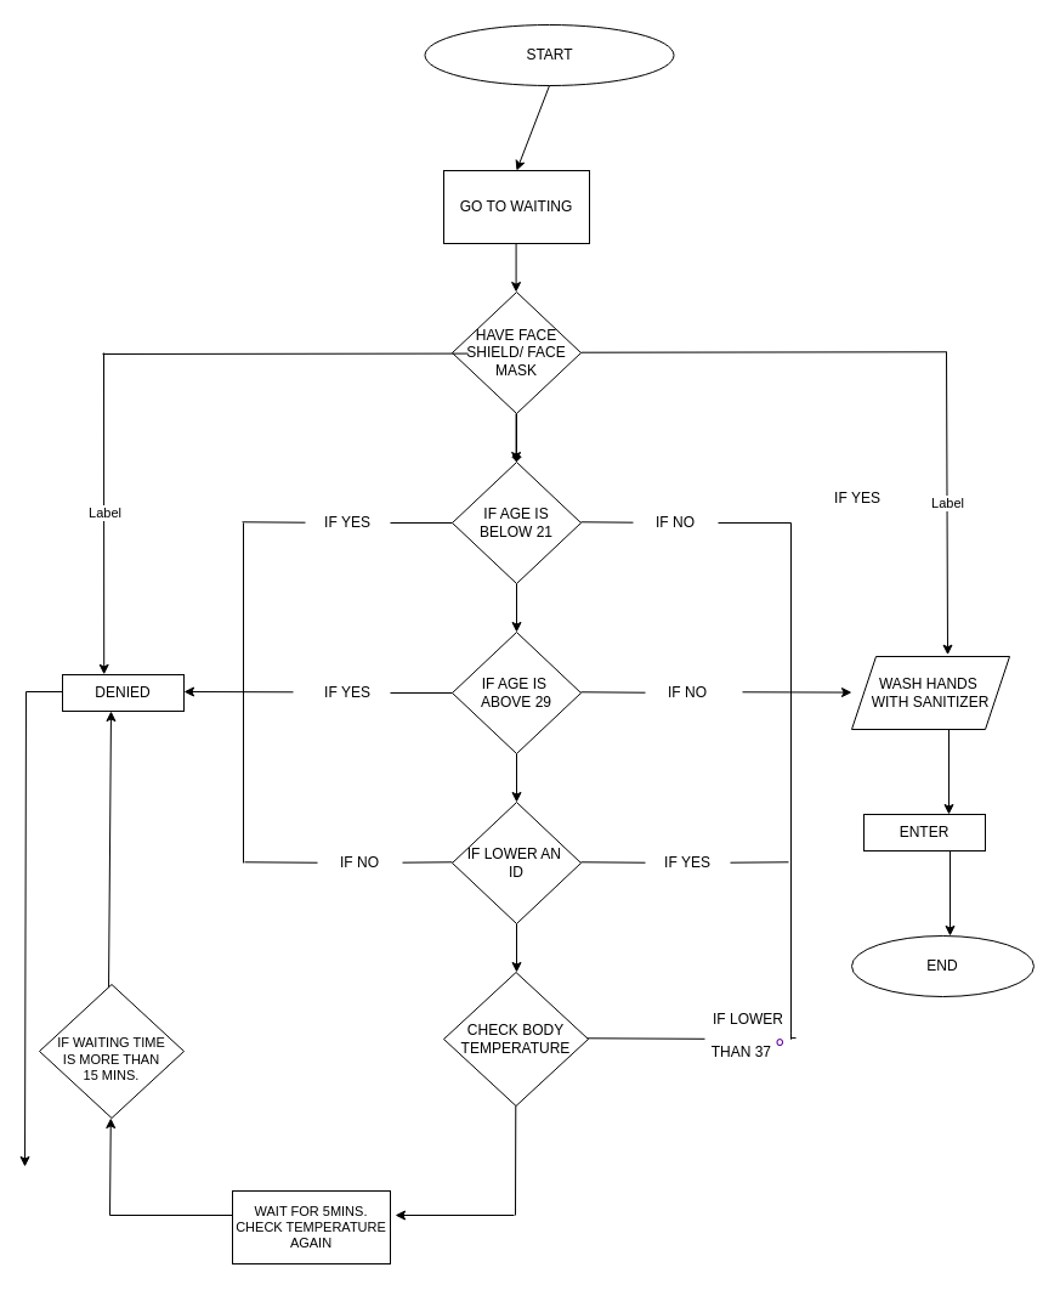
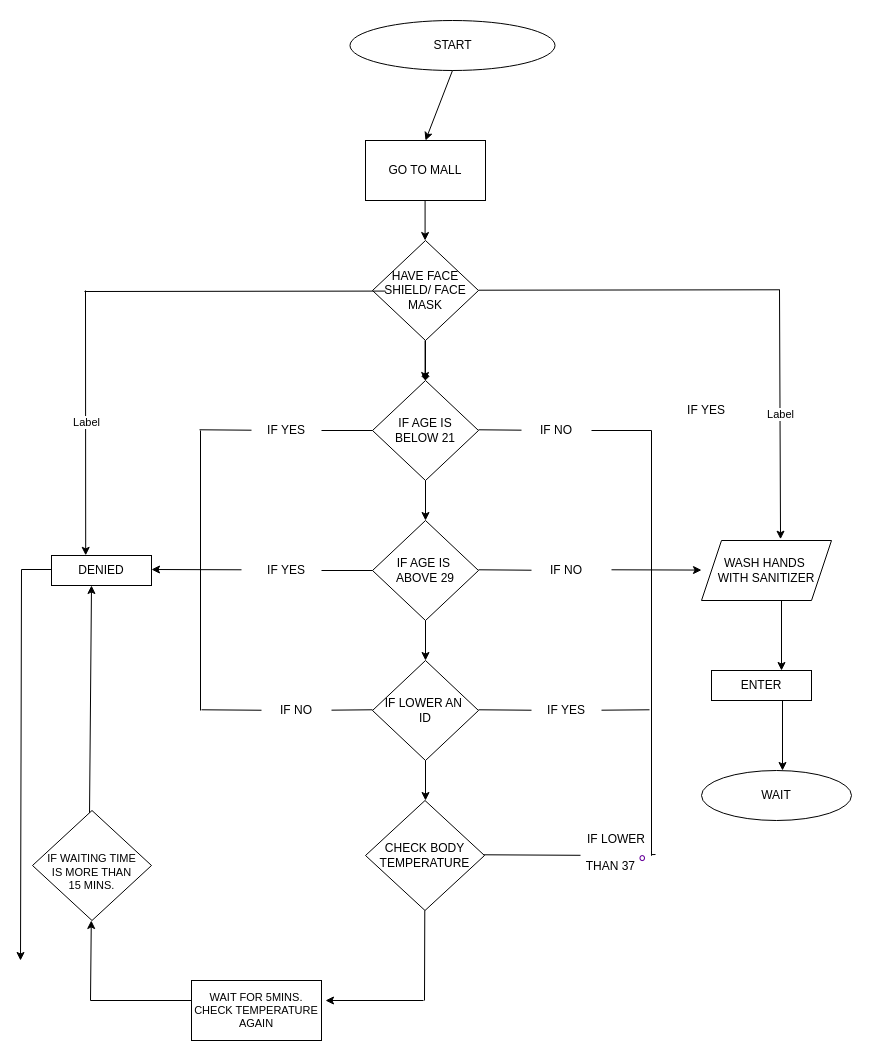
  <mxCell id="0" />
  <mxCell id="1" parent="0" />
  <mxCell id="2" value="Yes" style="rounded=0;html=1;jettySize=auto;orthogonalLoop=1;fontSize=11;endArrow=block;endFill=0;endSize=8;strokeWidth=1;shadow=0;labelBackgroundColor=none;edgeStyle=orthogonalEdgeStyle;" parent="1" edge="1"><mxGeometry y="20" relative="1" as="geometry"><mxPoint as="offset" /><mxPoint x="231" y="210" as="sourcePoint" /></mxGeometry></mxCell>
  <mxCell id="3" value="No" style="rounded=0;html=1;jettySize=auto;orthogonalLoop=1;fontSize=11;endArrow=block;endFill=0;endSize=8;strokeWidth=1;shadow=0;labelBackgroundColor=none;edgeStyle=orthogonalEdgeStyle;" parent="1" edge="1"><mxGeometry x="0.333" y="20" relative="1" as="geometry"><mxPoint as="offset" /><mxPoint x="231" y="330" as="sourcePoint" /></mxGeometry></mxCell>
  <mxCell id="4" value="START" style="ellipse;whiteSpace=wrap;html=1;" vertex="1" parent="1"><mxGeometry x="349.5" y="20" width="205" height="50" as="geometry" /></mxCell>
  <mxCell id="5" value="" style="endArrow=classic;html=1;exitX=0.5;exitY=1;exitDx=0;exitDy=0;exitPerimeter=0;" edge="1" parent="1" source="4"><mxGeometry width="50" height="50" relative="1" as="geometry"><mxPoint x="425" y="110" as="sourcePoint" /><mxPoint x="425" y="140" as="targetPoint" /></mxGeometry></mxCell>
- <mxCell id="6" value="GO TO WAITING" style="rounded=0;whiteSpace=wrap;html=1;" vertex="1" parent="1"><mxGeometry x="365" y="140" width="120" height="60" as="geometry" /></mxCell>
+ <mxCell id="6" value="GO TO MALL" style="rounded=0;whiteSpace=wrap;html=1;" vertex="1" parent="1"><mxGeometry x="365" y="140" width="120" height="60" as="geometry" /></mxCell>
  <mxCell id="7" value="" style="edgeStyle=orthogonalEdgeStyle;rounded=0;orthogonalLoop=1;jettySize=auto;html=1;endArrow=diamond;" edge="1" parent="1" source="8" target="11"><mxGeometry relative="1" as="geometry" /></mxCell>
  <mxCell id="8" value="HAVE FACE SHIELD/ FACE MASK" style="rhombus;whiteSpace=wrap;html=1;" vertex="1" parent="1"><mxGeometry x="372" y="240" width="106" height="100" as="geometry" /></mxCell>
  <mxCell id="9" value="" style="endArrow=classic;html=1;exitX=0.5;exitY=1;exitDx=0;exitDy=0;exitPerimeter=0;" edge="1" parent="1"><mxGeometry width="50" height="50" relative="1" as="geometry"><mxPoint x="424.58" y="200" as="sourcePoint" /><mxPoint x="424.58" y="240" as="targetPoint" /></mxGeometry></mxCell>
  <mxCell id="10" value="" style="endArrow=classic;html=1;exitX=0.5;exitY=1;exitDx=0;exitDy=0;exitPerimeter=0;" edge="1" parent="1"><mxGeometry width="50" height="50" relative="1" as="geometry"><mxPoint x="424.58" y="340" as="sourcePoint" /><mxPoint x="424.58" y="380" as="targetPoint" /></mxGeometry></mxCell>
  <mxCell id="11" value="IF AGE IS &lt;br&gt;BELOW 21" style="rhombus;whiteSpace=wrap;html=1;" vertex="1" parent="1"><mxGeometry x="372" y="380" width="106" height="100" as="geometry" /></mxCell>
  <mxCell id="12" value="IF AGE IS&amp;nbsp;&lt;br&gt;ABOVE 29" style="rhombus;whiteSpace=wrap;html=1;" vertex="1" parent="1"><mxGeometry x="372" y="520" width="106" height="100" as="geometry" /></mxCell>
  <mxCell id="13" value="IF LOWER AN&amp;nbsp;&lt;br&gt;ID" style="rhombus;whiteSpace=wrap;html=1;" vertex="1" parent="1"><mxGeometry x="372" y="660" width="106" height="100" as="geometry" /></mxCell>
  <mxCell id="14" value="CHECK BODY&lt;br&gt;TEMPERATURE" style="rhombus;whiteSpace=wrap;html=1;" vertex="1" parent="1"><mxGeometry x="365" y="800" width="119" height="110" as="geometry" /></mxCell>
  <mxCell id="15" value="" style="endArrow=classic;html=1;exitX=0.5;exitY=1;exitDx=0;exitDy=0;exitPerimeter=0;" edge="1" parent="1"><mxGeometry width="50" height="50" relative="1" as="geometry"><mxPoint x="425" y="480" as="sourcePoint" /><mxPoint x="425" y="520" as="targetPoint" /></mxGeometry></mxCell>
  <mxCell id="16" value="" style="endArrow=classic;html=1;exitX=0.5;exitY=1;exitDx=0;exitDy=0;exitPerimeter=0;" edge="1" parent="1"><mxGeometry width="50" height="50" relative="1" as="geometry"><mxPoint x="425" y="620" as="sourcePoint" /><mxPoint x="425" y="660" as="targetPoint" /></mxGeometry></mxCell>
  <mxCell id="17" value="" style="endArrow=classic;html=1;exitX=0.5;exitY=1;exitDx=0;exitDy=0;exitPerimeter=0;" edge="1" parent="1"><mxGeometry width="50" height="50" relative="1" as="geometry"><mxPoint x="425" y="760" as="sourcePoint" /><mxPoint x="425" y="800" as="targetPoint" /></mxGeometry></mxCell>
  <mxCell id="18" value="" style="endArrow=none;html=1;" edge="1" parent="1"><mxGeometry width="50" height="50" relative="1" as="geometry"><mxPoint x="84" y="291" as="sourcePoint" /><mxPoint x="385" y="290.58" as="targetPoint" /></mxGeometry></mxCell>
  <mxCell id="19" value="" style="endArrow=none;html=1;" edge="1" parent="1" source="26"><mxGeometry width="50" height="50" relative="1" as="geometry"><mxPoint x="478" y="429.29" as="sourcePoint" /><mxPoint x="651" y="430" as="targetPoint" /></mxGeometry></mxCell>
  <mxCell id="20" value="" style="endArrow=none;html=1;" edge="1" parent="1" source="28"><mxGeometry width="50" height="50" relative="1" as="geometry"><mxPoint x="199" y="429.29" as="sourcePoint" /><mxPoint x="372" y="430" as="targetPoint" /></mxGeometry></mxCell>
  <mxCell id="21" value="" style="endArrow=none;html=1;" edge="1" parent="1" source="30"><mxGeometry width="50" height="50" relative="1" as="geometry"><mxPoint x="201" y="568" as="sourcePoint" /><mxPoint x="372" y="570" as="targetPoint" /></mxGeometry></mxCell>
  <mxCell id="22" value="" style="endArrow=none;html=1;" edge="1" parent="1"><mxGeometry width="50" height="50" relative="1" as="geometry"><mxPoint x="651" y="430" as="sourcePoint" /><mxPoint x="651" y="431" as="targetPoint" /><Array as="points"><mxPoint x="651" y="860" /></Array></mxGeometry></mxCell>
  <mxCell id="23" value="" style="endArrow=none;html=1;" edge="1" parent="1" source="35"><mxGeometry width="50" height="50" relative="1" as="geometry"><mxPoint x="478" y="709.29" as="sourcePoint" /><mxPoint x="649" y="709.29" as="targetPoint" /></mxGeometry></mxCell>
  <mxCell id="24" value="" style="endArrow=none;html=1;sourcePerimeterSpacing=0;startSize=6;jumpSize=6;jumpStyle=none;" edge="1" parent="1" source="37"><mxGeometry width="50" height="50" relative="1" as="geometry"><mxPoint x="484" y="854.29" as="sourcePoint" /><mxPoint x="655" y="854" as="targetPoint" /></mxGeometry></mxCell>
  <mxCell id="25" value="" style="endArrow=none;html=1;" edge="1" parent="1" source="33"><mxGeometry width="50" height="50" relative="1" as="geometry"><mxPoint x="201" y="709.29" as="sourcePoint" /><mxPoint x="372" y="709.29" as="targetPoint" /></mxGeometry></mxCell>
  <mxCell id="26" value="IF NO" style="text;html=1;strokeColor=none;fillColor=none;align=center;verticalAlign=middle;whiteSpace=wrap;rounded=0;" vertex="1" parent="1"><mxGeometry x="521" y="420" width="70" height="20" as="geometry" /></mxCell>
  <mxCell id="27" value="" style="endArrow=none;html=1;" edge="1" parent="1" target="26"><mxGeometry width="50" height="50" relative="1" as="geometry"><mxPoint x="478" y="429.29" as="sourcePoint" /><mxPoint x="651" y="430" as="targetPoint" /></mxGeometry></mxCell>
  <mxCell id="28" value="IF YES" style="text;html=1;strokeColor=none;fillColor=none;align=center;verticalAlign=middle;whiteSpace=wrap;rounded=0;" vertex="1" parent="1"><mxGeometry x="251" y="420" width="70" height="20" as="geometry" /></mxCell>
  <mxCell id="29" value="" style="endArrow=none;html=1;" edge="1" parent="1" target="28"><mxGeometry width="50" height="50" relative="1" as="geometry"><mxPoint x="199" y="429.29" as="sourcePoint" /><mxPoint x="372" y="430" as="targetPoint" /></mxGeometry></mxCell>
  <mxCell id="30" value="IF YES" style="text;html=1;strokeColor=none;fillColor=none;align=center;verticalAlign=middle;whiteSpace=wrap;rounded=0;" vertex="1" parent="1"><mxGeometry x="251" y="560" width="70" height="20" as="geometry" /></mxCell>
  <mxCell id="31" value="IF NO" style="text;html=1;strokeColor=none;fillColor=none;align=center;verticalAlign=middle;whiteSpace=wrap;rounded=0;" vertex="1" parent="1"><mxGeometry x="531" y="560" width="70" height="20" as="geometry" /></mxCell>
  <mxCell id="32" value="" style="endArrow=none;html=1;" edge="1" parent="1" target="31"><mxGeometry width="50" height="50" relative="1" as="geometry"><mxPoint x="478" y="569.29" as="sourcePoint" /><mxPoint x="651" y="570" as="targetPoint" /></mxGeometry></mxCell>
  <mxCell id="33" value="IF NO" style="text;html=1;strokeColor=none;fillColor=none;align=center;verticalAlign=middle;whiteSpace=wrap;rounded=0;" vertex="1" parent="1"><mxGeometry x="261" y="700" width="70" height="20" as="geometry" /></mxCell>
  <mxCell id="34" value="" style="endArrow=none;html=1;" edge="1" parent="1" target="33"><mxGeometry width="50" height="50" relative="1" as="geometry"><mxPoint x="201" y="709.29" as="sourcePoint" /><mxPoint x="372" y="709.29" as="targetPoint" /></mxGeometry></mxCell>
  <mxCell id="35" value="IF YES" style="text;html=1;strokeColor=none;fillColor=none;align=center;verticalAlign=middle;whiteSpace=wrap;rounded=0;" vertex="1" parent="1"><mxGeometry x="531" y="700" width="70" height="20" as="geometry" /></mxCell>
  <mxCell id="36" value="" style="endArrow=none;html=1;" edge="1" parent="1" target="35"><mxGeometry width="50" height="50" relative="1" as="geometry"><mxPoint x="478" y="709.29" as="sourcePoint" /><mxPoint x="649" y="709.29" as="targetPoint" /></mxGeometry></mxCell>
  <mxCell id="37" value="IF LOWER&lt;br&gt;THAN 37&amp;nbsp;&lt;a href=&quot;https://www.degreesymbol.net/&quot; style=&quot;color: rgb(102 , 0 , 153) ; cursor: pointer ; font-family: &amp;#34;arial&amp;#34; , sans-serif ; font-size: small ; text-align: left ; background-color: rgb(255 , 255 , 255)&quot;&gt;&lt;h3 class=&quot;LC20lb DKV0Md&quot; style=&quot;font-size: 20px ; font-weight: normal ; margin: 0px 0px 3px ; padding: 4px 0px 0px ; display: inline-block ; line-height: 1.3&quot;&gt;°&lt;/h3&gt;&lt;/a&gt;" style="text;html=1;strokeColor=none;fillColor=none;align=center;verticalAlign=middle;whiteSpace=wrap;rounded=0;" vertex="1" parent="1"><mxGeometry x="581" y="845" width="70" height="20" as="geometry" /></mxCell>
  <mxCell id="38" value="" style="endArrow=none;html=1;sourcePerimeterSpacing=0;startSize=6;jumpSize=6;jumpStyle=none;" edge="1" parent="1"><mxGeometry width="50" height="50" relative="1" as="geometry"><mxPoint x="483" y="854.29" as="sourcePoint" /><mxPoint x="580" y="854.812" as="targetPoint" /></mxGeometry></mxCell>
  <mxCell id="39" value="" style="endArrow=none;html=1;" edge="1" parent="1"><mxGeometry width="50" height="50" relative="1" as="geometry"><mxPoint x="200" y="710" as="sourcePoint" /><mxPoint x="200" y="430" as="targetPoint" /></mxGeometry></mxCell>
  <mxCell id="40" value="" style="endArrow=classic;html=1;" edge="1" parent="1"><mxGeometry width="50" height="50" relative="1" as="geometry"><mxPoint x="241" y="569.29" as="sourcePoint" /><mxPoint x="151" y="569" as="targetPoint" /></mxGeometry></mxCell>
  <mxCell id="41" value="IF YES" style="text;html=1;strokeColor=none;fillColor=none;align=center;verticalAlign=middle;whiteSpace=wrap;rounded=0;" vertex="1" parent="1"><mxGeometry x="671" y="400" width="70" height="20" as="geometry" /></mxCell>
  <mxCell id="42" value="" style="endArrow=classic;html=1;" edge="1" parent="1"><mxGeometry width="50" height="50" relative="1" as="geometry"><mxPoint x="611" y="569.29" as="sourcePoint" /><mxPoint x="701" y="569.58" as="targetPoint" /></mxGeometry></mxCell>
  <mxCell id="43" value="DENIED" style="rounded=0;whiteSpace=wrap;html=1;" vertex="1" parent="1"><mxGeometry x="51" y="555" width="100" height="30" as="geometry" /></mxCell>
  <mxCell id="44" value="" style="endArrow=classic;html=1;entryX=0.342;entryY=-0.005;entryDx=0;entryDy=0;entryPerimeter=0;" edge="1" parent="1" target="43"><mxGeometry relative="1" as="geometry"><mxPoint x="85" y="290" as="sourcePoint" /><mxPoint x="71" y="440" as="targetPoint" /></mxGeometry></mxCell>
  <mxCell id="45" value="Label" style="edgeLabel;resizable=0;html=1;align=center;verticalAlign=middle;" connectable="0" vertex="1" parent="44"><mxGeometry relative="1" as="geometry" /></mxCell>
  <mxCell id="46" value="" style="endArrow=none;html=1;" edge="1" parent="1"><mxGeometry width="50" height="50" relative="1" as="geometry"><mxPoint x="478" y="289.71" as="sourcePoint" /><mxPoint x="779" y="289.29" as="targetPoint" /></mxGeometry></mxCell>
  <mxCell id="47" value="" style="endArrow=classic;html=1;entryX=0.342;entryY=-0.005;entryDx=0;entryDy=0;entryPerimeter=0;" edge="1" parent="1"><mxGeometry relative="1" as="geometry"><mxPoint x="779" y="289" as="sourcePoint" /><mxPoint x="780.04" y="538.7" as="targetPoint" /></mxGeometry></mxCell>
  <mxCell id="48" value="Label" style="edgeLabel;resizable=0;html=1;align=center;verticalAlign=middle;" connectable="0" vertex="1" parent="47"><mxGeometry relative="1" as="geometry" /></mxCell>
  <mxCell id="49" value="WASH HANDS&amp;nbsp;&lt;br&gt;WITH SANITIZER" style="shape=parallelogram;perimeter=parallelogramPerimeter;whiteSpace=wrap;html=1;fixedSize=1;fontFamily=Helvetica;fontSize=12;fontColor=#000000;align=center;strokeColor=#000000;fillColor=#ffffff;" vertex="1" parent="1"><mxGeometry x="701" y="540" width="130" height="60" as="geometry" /></mxCell>
  <mxCell id="50" value="ENTER" style="rounded=0;whiteSpace=wrap;html=1;" vertex="1" parent="1"><mxGeometry x="711" y="670" width="100" height="30" as="geometry" /></mxCell>
  <mxCell id="51" value="" style="endArrow=classic;html=1;" edge="1" parent="1"><mxGeometry width="50" height="50" relative="1" as="geometry"><mxPoint x="781" y="600" as="sourcePoint" /><mxPoint x="781" y="670" as="targetPoint" /></mxGeometry></mxCell>
  <mxCell id="52" value="" style="endArrow=classic;html=1;" edge="1" parent="1"><mxGeometry width="50" height="50" relative="1" as="geometry"><mxPoint x="782" y="700" as="sourcePoint" /><mxPoint x="782" y="770" as="targetPoint" /></mxGeometry></mxCell>
- <mxCell id="53" value="END" style="ellipse;whiteSpace=wrap;html=1;" vertex="1" parent="1"><mxGeometry x="701" y="770" width="150" height="50" as="geometry" /></mxCell>
+ <mxCell id="53" value="WAIT" style="ellipse;whiteSpace=wrap;html=1;" vertex="1" parent="1"><mxGeometry x="701" y="770" width="150" height="50" as="geometry" /></mxCell>
  <mxCell id="54" value="" style="endArrow=none;html=1;fontFamily=Helvetica;fontSize=11;fontColor=#000000;align=center;strokeColor=#000000;" edge="1" parent="1"><mxGeometry width="50" height="50" relative="1" as="geometry"><mxPoint x="21" y="569" as="sourcePoint" /><mxPoint x="51" y="569" as="targetPoint" /></mxGeometry></mxCell>
  <mxCell id="55" value="" style="endArrow=classic;html=1;" edge="1" parent="1"><mxGeometry width="50" height="50" relative="1" as="geometry"><mxPoint x="21" y="569" as="sourcePoint" /><mxPoint x="20" y="960" as="targetPoint" /></mxGeometry></mxCell>
  <mxCell id="56" value="" style="endArrow=classic;html=1;" edge="1" parent="1"><mxGeometry width="50" height="50" relative="1" as="geometry"><mxPoint x="89" y="815" as="sourcePoint" /><mxPoint x="91" y="585" as="targetPoint" /></mxGeometry></mxCell>
  <mxCell id="57" value="&lt;br style=&quot;font-size: 11px;&quot;&gt;IF WAITING TIME&lt;br style=&quot;font-size: 11px;&quot;&gt;IS MORE THAN&lt;br style=&quot;font-size: 11px;&quot;&gt;15 MINS." style="rhombus;whiteSpace=wrap;html=1;fontSize=11;fontStyle=0" vertex="1" parent="1"><mxGeometry x="32" y="810" width="119" height="110" as="geometry" /></mxCell>
  <mxCell id="58" value="" style="endArrow=classic;html=1;" edge="1" parent="1"><mxGeometry width="50" height="50" relative="1" as="geometry"><mxPoint x="90" y="1000" as="sourcePoint" /><mxPoint x="90.79" y="920" as="targetPoint" /></mxGeometry></mxCell>
  <mxCell id="59" value="" style="endArrow=none;html=1;fontFamily=Helvetica;fontSize=11;fontColor=#000000;align=center;startFill=0;strokeColor=#000000;" edge="1" parent="1"><mxGeometry relative="1" as="geometry"><mxPoint x="90" y="1000" as="sourcePoint" /><mxPoint x="251" y="1000" as="targetPoint" /></mxGeometry></mxCell>
  <mxCell id="60" value="WAIT FOR 5MINS. CHECK TEMPERATURE AGAIN" style="rounded=0;whiteSpace=wrap;html=1;fontSize=11;" vertex="1" parent="1"><mxGeometry x="191" y="980" width="130" height="60" as="geometry" /></mxCell>
  <mxCell id="61" value="" style="endArrow=none;html=1;fontSize=11;" edge="1" parent="1"><mxGeometry width="50" height="50" relative="1" as="geometry"><mxPoint x="424" y="1000" as="sourcePoint" /><mxPoint x="424.29" y="910" as="targetPoint" /></mxGeometry></mxCell>
  <mxCell id="62" value="" style="endArrow=classic;html=1;fontFamily=Helvetica;fontSize=11;fontColor=#000000;align=center;strokeColor=#000000;" edge="1" parent="1"><mxGeometry width="50" height="50" relative="1" as="geometry"><mxPoint x="423" y="1000" as="sourcePoint" /><mxPoint x="325" y="1000" as="targetPoint" /></mxGeometry></mxCell>
